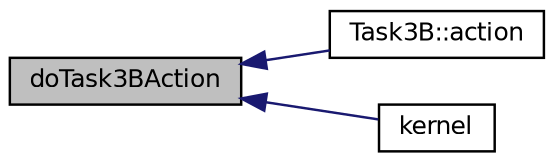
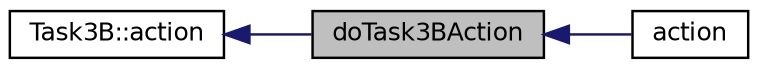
  digraph {
    rankdir=LR
    node [color=black fontname=Helvetica fontsize=10 shape=record]
    edge [color=midnightblue dir=back fontname=Helvetica fontsize=10 labelfontname=Helvetica labelfontsize=10 style=solid]
    n1 [fillcolor=grey75 fontcolor=black height=0.2 label=doTask3BAction style=filled width=0.4]
    n2 [height=0.2 label="Task3B::action" width=0.4]
-   n3 [height=0.2 label=kernel width=0.4]
-   n1 -> n2
+   n3 [height=0.2 label=action width=0.4]
+   n2 -> n1
    n1 -> n3
  }
